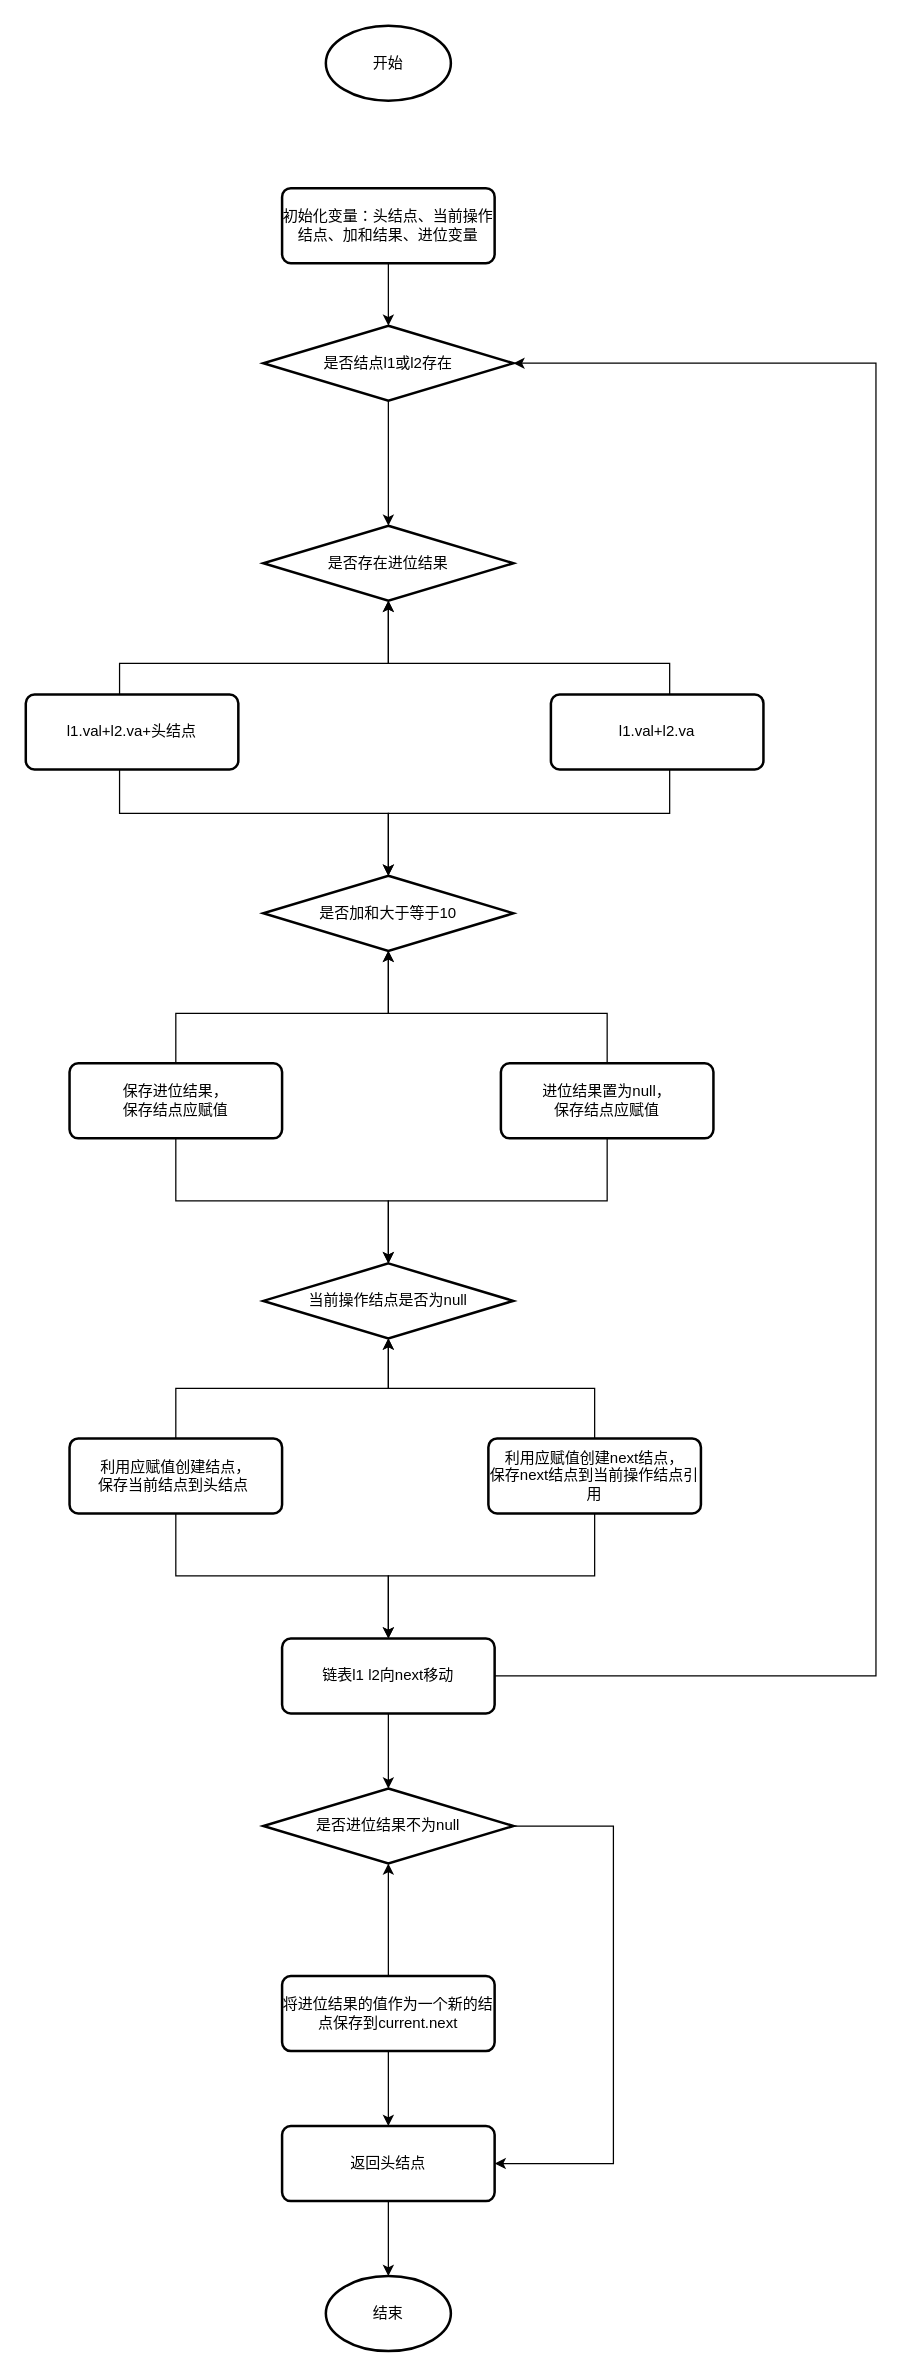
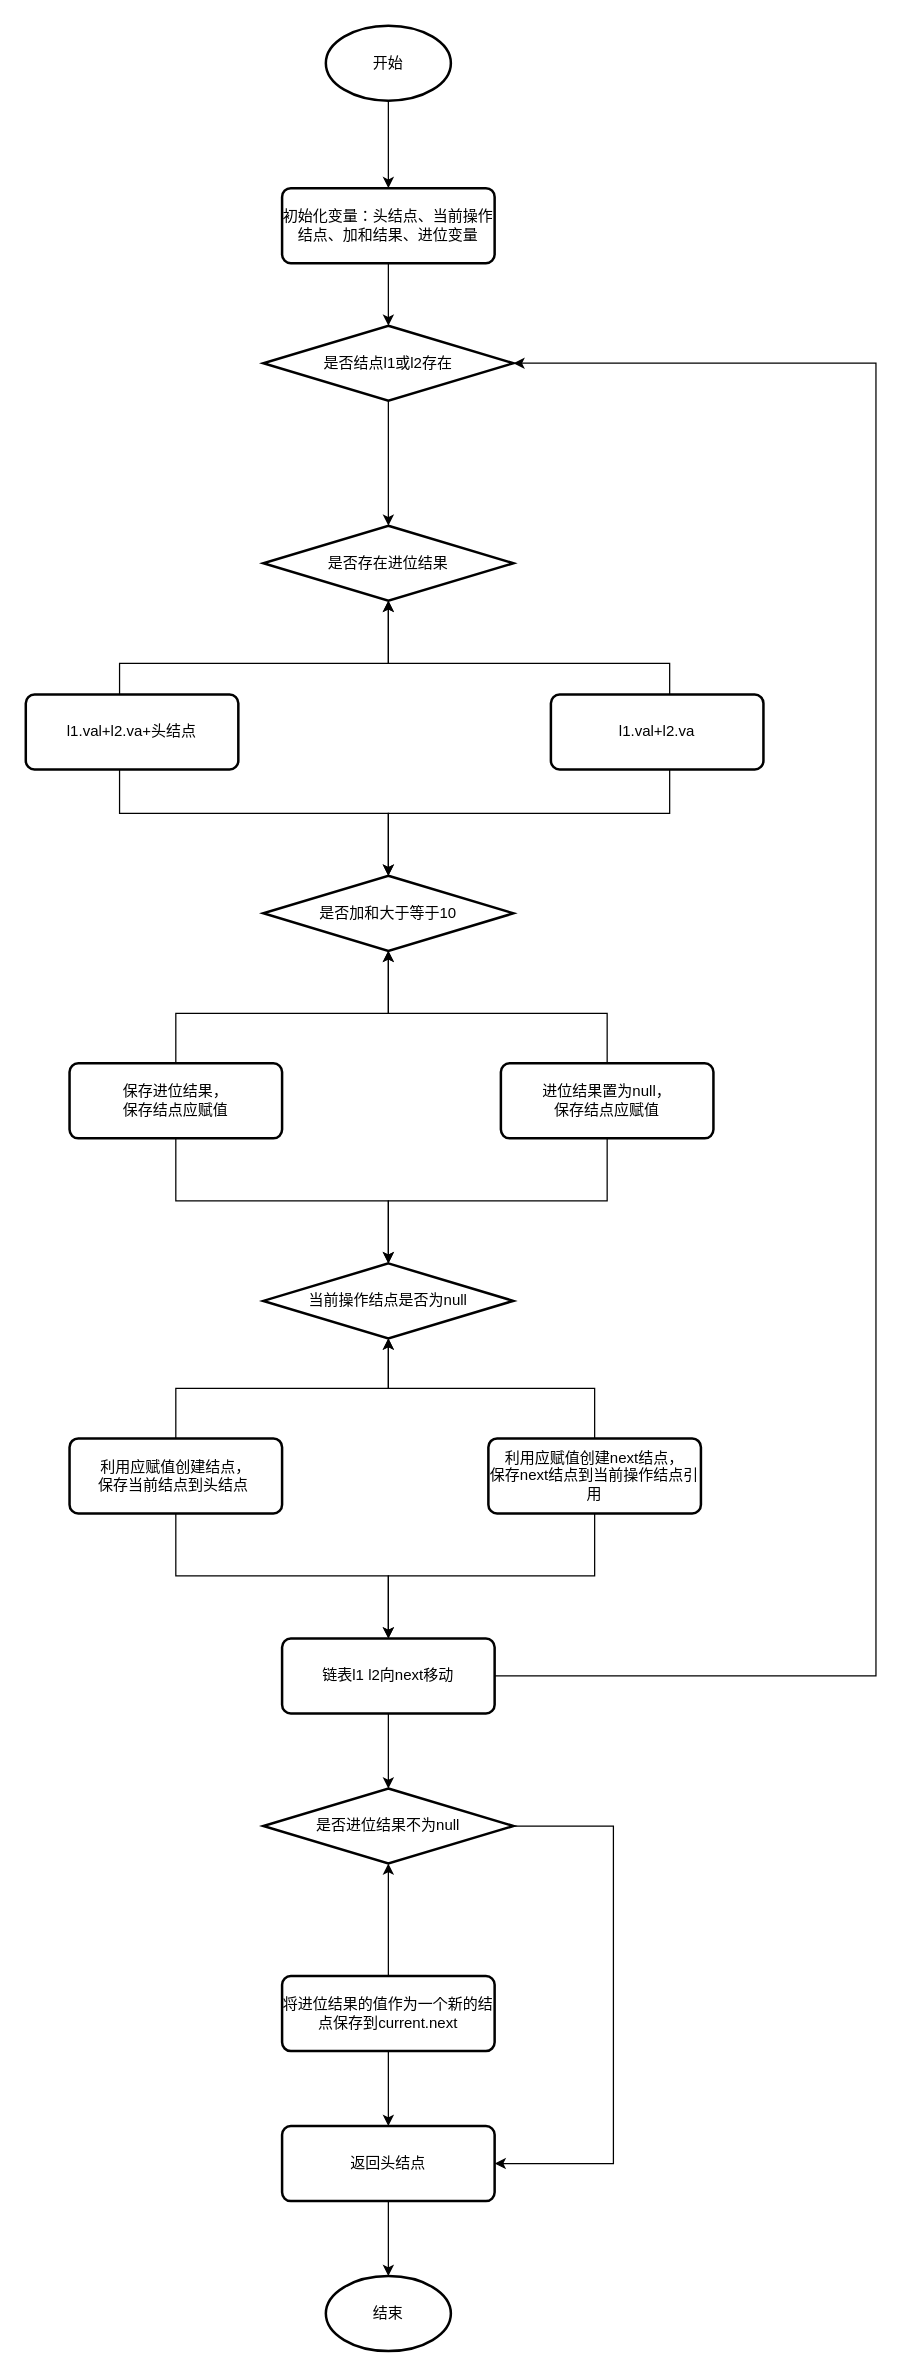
  <mxCell id="0" />
  <mxCell id="1" parent="0" />
+ <mxCell id="2" style="edgeStyle=orthogonalEdgeStyle;rounded=0;orthogonalLoop=1;jettySize=auto;html=1;entryX=0.5;entryY=0;entryDx=0;entryDy=0;" edge="1" parent="1" source="3" target="6"><mxGeometry relative="1" as="geometry" /></mxCell>
  <mxCell id="3" value="开始" style="strokeWidth=2;html=1;shape=mxgraph.flowchart.start_1;whiteSpace=wrap;" vertex="1" parent="1"><mxGeometry x="260" y="20" width="100" height="60" as="geometry" /></mxCell>
  <mxCell id="4" value="结束" style="strokeWidth=2;html=1;shape=mxgraph.flowchart.start_1;whiteSpace=wrap;" vertex="1" parent="1"><mxGeometry x="260" y="1820" width="100" height="60" as="geometry" /></mxCell>
  <mxCell id="5" style="edgeStyle=orthogonalEdgeStyle;rounded=0;orthogonalLoop=1;jettySize=auto;html=1;entryX=0.5;entryY=0;entryDx=0;entryDy=0;entryPerimeter=0;" edge="1" parent="1" source="6" target="8"><mxGeometry relative="1" as="geometry" /></mxCell>
  <mxCell id="6" value="初始化变量：头结点、当前操作结点、加和结果、进位变量" style="rounded=1;whiteSpace=wrap;html=1;absoluteArcSize=1;arcSize=14;strokeWidth=2;" vertex="1" parent="1"><mxGeometry x="225" y="150" width="170" height="60" as="geometry" /></mxCell>
  <mxCell id="7" style="edgeStyle=orthogonalEdgeStyle;rounded=0;orthogonalLoop=1;jettySize=auto;html=1;entryX=0.5;entryY=0;entryDx=0;entryDy=0;entryPerimeter=0;" edge="1" parent="1" source="8" target="9"><mxGeometry relative="1" as="geometry" /></mxCell>
  <mxCell id="8" value="是否结点l1或l2存在" style="strokeWidth=2;html=1;shape=mxgraph.flowchart.decision;whiteSpace=wrap;" vertex="1" parent="1"><mxGeometry x="210" y="260" width="200" height="60" as="geometry" /></mxCell>
  <mxCell id="9" value="是否存在进位结果" style="strokeWidth=2;html=1;shape=mxgraph.flowchart.decision;whiteSpace=wrap;" vertex="1" parent="1"><mxGeometry x="210" y="420" width="200" height="60" as="geometry" /></mxCell>
  <mxCell id="10" style="edgeStyle=orthogonalEdgeStyle;rounded=0;orthogonalLoop=1;jettySize=auto;html=1;entryX=0.5;entryY=1;entryDx=0;entryDy=0;entryPerimeter=0;" edge="1" parent="1" source="12" target="9"><mxGeometry relative="1" as="geometry"><mxPoint x="160" y="490" as="targetPoint" /><Array as="points"><mxPoint x="95" y="530" /><mxPoint x="310" y="530" /></Array></mxGeometry></mxCell>
  <mxCell id="11" style="edgeStyle=orthogonalEdgeStyle;rounded=0;orthogonalLoop=1;jettySize=auto;html=1;entryX=0.5;entryY=0;entryDx=0;entryDy=0;entryPerimeter=0;" edge="1" parent="1" source="12" target="13"><mxGeometry relative="1" as="geometry"><mxPoint x="160" y="680" as="targetPoint" /><Array as="points"><mxPoint x="95" y="650" /><mxPoint x="310" y="650" /></Array></mxGeometry></mxCell>
  <mxCell id="12" value="l1.val+l2.va+头结点" style="rounded=1;whiteSpace=wrap;html=1;absoluteArcSize=1;arcSize=14;strokeWidth=2;" vertex="1" parent="1"><mxGeometry x="20" y="555" width="170" height="60" as="geometry" /></mxCell>
  <mxCell id="13" value="是否加和大于等于10" style="strokeWidth=2;html=1;shape=mxgraph.flowchart.decision;whiteSpace=wrap;" vertex="1" parent="1"><mxGeometry x="210" y="700" width="200" height="60" as="geometry" /></mxCell>
  <mxCell id="14" style="edgeStyle=orthogonalEdgeStyle;rounded=0;orthogonalLoop=1;jettySize=auto;html=1;entryX=0.5;entryY=1;entryDx=0;entryDy=0;entryPerimeter=0;" edge="1" parent="1" source="16" target="13"><mxGeometry relative="1" as="geometry"><Array as="points"><mxPoint x="140" y="810" /><mxPoint x="310" y="810" /></Array></mxGeometry></mxCell>
  <mxCell id="15" style="edgeStyle=orthogonalEdgeStyle;rounded=0;orthogonalLoop=1;jettySize=auto;html=1;" edge="1" parent="1" source="16" target="20"><mxGeometry relative="1" as="geometry" /></mxCell>
  <mxCell id="16" value="保存进位结果，&lt;br&gt;保存结点应赋值" style="rounded=1;whiteSpace=wrap;html=1;absoluteArcSize=1;arcSize=14;strokeWidth=2;" vertex="1" parent="1"><mxGeometry x="55" y="850" width="170" height="60" as="geometry" /></mxCell>
  <mxCell id="17" style="edgeStyle=orthogonalEdgeStyle;rounded=0;orthogonalLoop=1;jettySize=auto;html=1;entryX=0.5;entryY=1;entryDx=0;entryDy=0;entryPerimeter=0;" edge="1" parent="1" source="19" target="13"><mxGeometry relative="1" as="geometry"><mxPoint x="410" y="770" as="targetPoint" /><Array as="points"><mxPoint x="485" y="810" /><mxPoint x="310" y="810" /></Array></mxGeometry></mxCell>
  <mxCell id="18" style="edgeStyle=orthogonalEdgeStyle;rounded=0;orthogonalLoop=1;jettySize=auto;html=1;entryX=0.5;entryY=0;entryDx=0;entryDy=0;entryPerimeter=0;" edge="1" parent="1" source="19" target="20"><mxGeometry relative="1" as="geometry" /></mxCell>
  <mxCell id="19" value="进位结果置为null，&lt;br&gt;保存结点应赋值" style="rounded=1;whiteSpace=wrap;html=1;absoluteArcSize=1;arcSize=14;strokeWidth=2;" vertex="1" parent="1"><mxGeometry x="400" y="850" width="170" height="60" as="geometry" /></mxCell>
  <mxCell id="20" value="当前操作结点是否为null" style="strokeWidth=2;html=1;shape=mxgraph.flowchart.decision;whiteSpace=wrap;" vertex="1" parent="1"><mxGeometry x="210" y="1010" width="200" height="60" as="geometry" /></mxCell>
  <mxCell id="21" style="edgeStyle=orthogonalEdgeStyle;rounded=0;orthogonalLoop=1;jettySize=auto;html=1;" edge="1" parent="1" source="23" target="20"><mxGeometry relative="1" as="geometry" /></mxCell>
  <mxCell id="22" style="edgeStyle=orthogonalEdgeStyle;rounded=0;orthogonalLoop=1;jettySize=auto;html=1;" edge="1" parent="1" source="23" target="29"><mxGeometry relative="1" as="geometry" /></mxCell>
  <mxCell id="23" value="利用应赋值创建结点，&lt;br&gt;保存当前结点到头结点&amp;nbsp;" style="rounded=1;whiteSpace=wrap;html=1;absoluteArcSize=1;arcSize=14;strokeWidth=2;" vertex="1" parent="1"><mxGeometry x="55" y="1150" width="170" height="60" as="geometry" /></mxCell>
  <mxCell id="24" style="edgeStyle=orthogonalEdgeStyle;rounded=0;orthogonalLoop=1;jettySize=auto;html=1;entryX=0.5;entryY=1;entryDx=0;entryDy=0;entryPerimeter=0;" edge="1" parent="1" source="26" target="20"><mxGeometry relative="1" as="geometry" /></mxCell>
  <mxCell id="25" style="edgeStyle=orthogonalEdgeStyle;rounded=0;orthogonalLoop=1;jettySize=auto;html=1;" edge="1" parent="1" source="26" target="29"><mxGeometry relative="1" as="geometry" /></mxCell>
  <mxCell id="26" value="利用应赋值创建next结点，&lt;br&gt;保存next结点到当前操作结点引用" style="rounded=1;whiteSpace=wrap;html=1;absoluteArcSize=1;arcSize=14;strokeWidth=2;" vertex="1" parent="1"><mxGeometry x="390" y="1150" width="170" height="60" as="geometry" /></mxCell>
  <mxCell id="27" style="edgeStyle=orthogonalEdgeStyle;rounded=0;orthogonalLoop=1;jettySize=auto;html=1;entryX=1;entryY=0.5;entryDx=0;entryDy=0;entryPerimeter=0;" edge="1" parent="1" source="29" target="8"><mxGeometry relative="1" as="geometry"><mxPoint x="690" y="290" as="targetPoint" /><Array as="points"><mxPoint x="700" y="1340" /><mxPoint x="700" y="290" /></Array></mxGeometry></mxCell>
  <mxCell id="28" style="edgeStyle=orthogonalEdgeStyle;rounded=0;orthogonalLoop=1;jettySize=auto;html=1;entryX=0.5;entryY=0;entryDx=0;entryDy=0;entryPerimeter=0;" edge="1" parent="1" source="29" target="34"><mxGeometry relative="1" as="geometry" /></mxCell>
  <mxCell id="29" value="链表l1 l2向next移动" style="rounded=1;whiteSpace=wrap;html=1;absoluteArcSize=1;arcSize=14;strokeWidth=2;" vertex="1" parent="1"><mxGeometry x="225" y="1310" width="170" height="60" as="geometry" /></mxCell>
  <mxCell id="30" style="edgeStyle=orthogonalEdgeStyle;rounded=0;orthogonalLoop=1;jettySize=auto;html=1;entryX=0.5;entryY=1;entryDx=0;entryDy=0;entryPerimeter=0;" edge="1" parent="1" source="32" target="9"><mxGeometry relative="1" as="geometry"><mxPoint x="460" y="490" as="targetPoint" /><Array as="points"><mxPoint x="535" y="530" /><mxPoint x="310" y="530" /></Array></mxGeometry></mxCell>
  <mxCell id="31" style="edgeStyle=orthogonalEdgeStyle;rounded=0;orthogonalLoop=1;jettySize=auto;html=1;entryX=0.5;entryY=0;entryDx=0;entryDy=0;entryPerimeter=0;" edge="1" parent="1" source="32" target="13"><mxGeometry relative="1" as="geometry"><mxPoint x="460" y="680" as="targetPoint" /><Array as="points"><mxPoint x="535" y="650" /><mxPoint x="310" y="650" /></Array></mxGeometry></mxCell>
  <mxCell id="32" value="l1.val+l2.va" style="rounded=1;whiteSpace=wrap;html=1;absoluteArcSize=1;arcSize=14;strokeWidth=2;" vertex="1" parent="1"><mxGeometry x="440" y="555" width="170" height="60" as="geometry" /></mxCell>
  <mxCell id="33" style="edgeStyle=orthogonalEdgeStyle;rounded=0;orthogonalLoop=1;jettySize=auto;html=1;entryX=1;entryY=0.5;entryDx=0;entryDy=0;" edge="1" parent="1" source="34" target="39"><mxGeometry relative="1" as="geometry"><mxPoint x="480" y="1730" as="targetPoint" /><Array as="points"><mxPoint x="490" y="1460" /><mxPoint x="490" y="1730" /></Array></mxGeometry></mxCell>
  <mxCell id="34" value="是否进位结果不为null" style="strokeWidth=2;html=1;shape=mxgraph.flowchart.decision;whiteSpace=wrap;" vertex="1" parent="1"><mxGeometry x="210" y="1430" width="200" height="60" as="geometry" /></mxCell>
  <mxCell id="35" style="edgeStyle=orthogonalEdgeStyle;rounded=0;orthogonalLoop=1;jettySize=auto;html=1;" edge="1" parent="1" source="37" target="34"><mxGeometry relative="1" as="geometry" /></mxCell>
  <mxCell id="36" style="edgeStyle=orthogonalEdgeStyle;rounded=0;orthogonalLoop=1;jettySize=auto;html=1;" edge="1" parent="1" source="37" target="39"><mxGeometry relative="1" as="geometry" /></mxCell>
  <mxCell id="37" value="将进位结果的值作为一个新的结点保存到current.next" style="rounded=1;whiteSpace=wrap;html=1;absoluteArcSize=1;arcSize=14;strokeWidth=2;" vertex="1" parent="1"><mxGeometry x="225" y="1580" width="170" height="60" as="geometry" /></mxCell>
  <mxCell id="38" style="edgeStyle=orthogonalEdgeStyle;rounded=0;orthogonalLoop=1;jettySize=auto;html=1;entryX=0.5;entryY=0;entryDx=0;entryDy=0;entryPerimeter=0;" edge="1" parent="1" source="39" target="4"><mxGeometry relative="1" as="geometry" /></mxCell>
  <mxCell id="39" value="返回头结点" style="rounded=1;whiteSpace=wrap;html=1;absoluteArcSize=1;arcSize=14;strokeWidth=2;" vertex="1" parent="1"><mxGeometry x="225" y="1700" width="170" height="60" as="geometry" /></mxCell>
